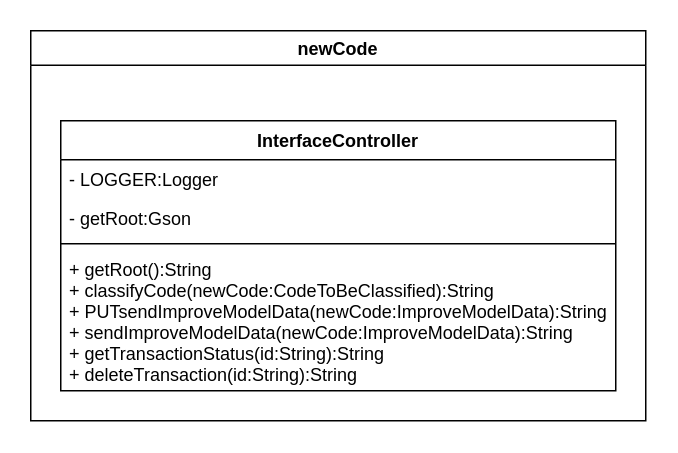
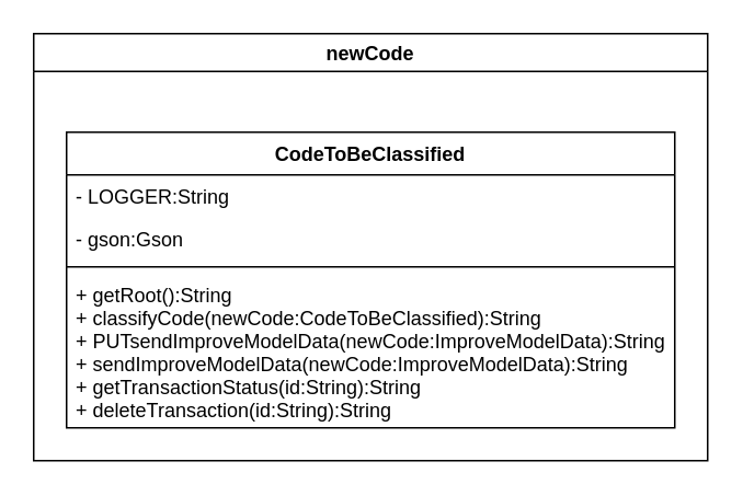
  <mxCell id="0" />
  <mxCell id="1" parent="0" />
- <mxCell id="2" value="InterfaceController" style="swimlane;fontStyle=1;align=center;verticalAlign=top;childLayout=stackLayout;horizontal=1;startSize=26;horizontalStack=0;resizeParent=1;resizeParentMax=0;resizeLast=0;collapsible=1;marginBottom=0;" vertex="1" parent="1"><mxGeometry x="40" y="80" width="370" height="180" as="geometry" /></mxCell>
- <mxCell id="3" value="- LOGGER:Logger" style="text;strokeColor=none;fillColor=none;align=left;verticalAlign=top;spacingLeft=4;spacingRight=4;overflow=hidden;rotatable=0;points=[[0,0.5],[1,0.5]];portConstraint=eastwest;" vertex="1" parent="2"><mxGeometry y="26" width="370" height="26" as="geometry" /></mxCell>
- <mxCell id="4" value="- getRoot:Gson" style="text;strokeColor=none;fillColor=none;align=left;verticalAlign=top;spacingLeft=4;spacingRight=4;overflow=hidden;rotatable=0;points=[[0,0.5],[1,0.5]];portConstraint=eastwest;" vertex="1" parent="2"><mxGeometry y="52" width="370" height="26" as="geometry" /></mxCell>
+ <mxCell id="2" value="CodeToBeClassified" style="swimlane;fontStyle=1;align=center;verticalAlign=top;childLayout=stackLayout;horizontal=1;startSize=26;horizontalStack=0;resizeParent=1;resizeParentMax=0;resizeLast=0;collapsible=1;marginBottom=0;" vertex="1" parent="1"><mxGeometry x="40" y="80" width="370" height="180" as="geometry" /></mxCell>
+ <mxCell id="3" value="- LOGGER:String" style="text;strokeColor=none;fillColor=none;align=left;verticalAlign=top;spacingLeft=4;spacingRight=4;overflow=hidden;rotatable=0;points=[[0,0.5],[1,0.5]];portConstraint=eastwest;" vertex="1" parent="2"><mxGeometry y="26" width="370" height="26" as="geometry" /></mxCell>
+ <mxCell id="4" value="- gson:Gson" style="text;strokeColor=none;fillColor=none;align=left;verticalAlign=top;spacingLeft=4;spacingRight=4;overflow=hidden;rotatable=0;points=[[0,0.5],[1,0.5]];portConstraint=eastwest;" vertex="1" parent="2"><mxGeometry y="52" width="370" height="26" as="geometry" /></mxCell>
  <mxCell id="5" value="" style="line;strokeWidth=1;fillColor=none;align=left;verticalAlign=middle;spacingTop=-1;spacingLeft=3;spacingRight=3;rotatable=0;labelPosition=right;points=[];portConstraint=eastwest;" vertex="1" parent="2"><mxGeometry y="78" width="370" height="8" as="geometry" /></mxCell>
  <mxCell id="6" value="+ getRoot():String&#10;+ classifyCode(newCode:CodeToBeClassified):String&#10;+ PUTsendImproveModelData(newCode:ImproveModelData):String&#10;+ sendImproveModelData(newCode:ImproveModelData):String&#10;+ getTransactionStatus(id:String):String&#10;+ deleteTransaction(id:String):String&#10;" style="text;strokeColor=none;fillColor=none;align=left;verticalAlign=top;spacingLeft=4;spacingRight=4;overflow=hidden;rotatable=0;points=[[0,0.5],[1,0.5]];portConstraint=eastwest;" vertex="1" parent="2"><mxGeometry y="86" width="370" height="94" as="geometry" /></mxCell>
  <mxCell id="7" value="newCode" style="swimlane;" vertex="1" parent="1"><mxGeometry x="20" y="20" width="410" height="260" as="geometry" /></mxCell>
